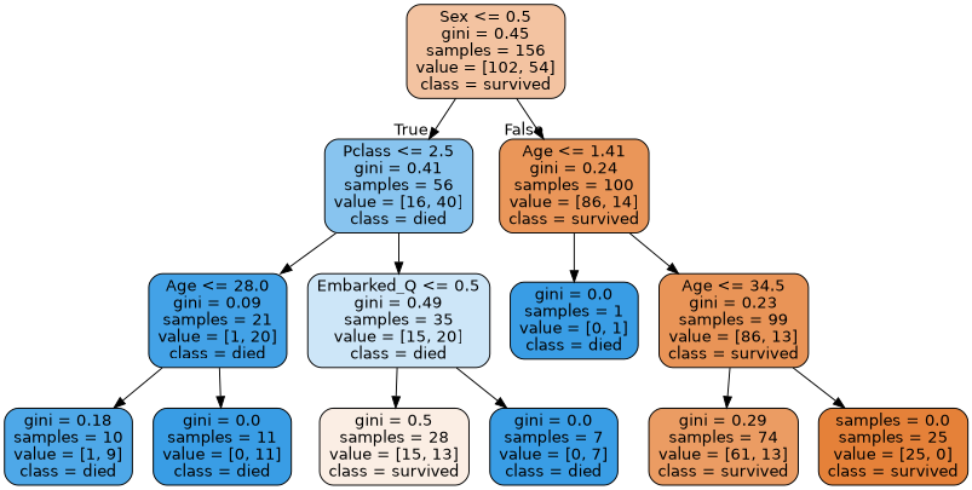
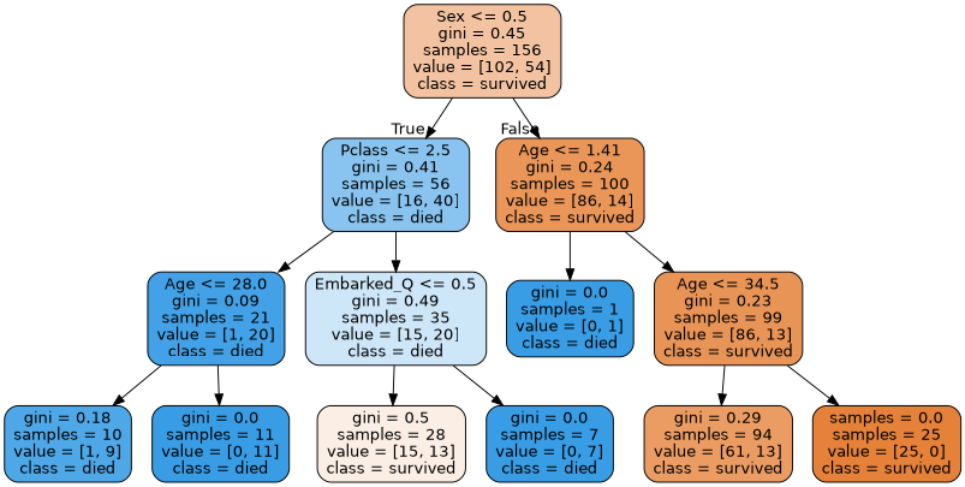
  digraph {
    node [color=black fillcolor="#399de5ff" fontname=helvetica shape=box style="filled, rounded"]
    edge [fontname=helvetica]
    n1 [fillcolor="#e5813978" label="Sex <= 0.5\ngini = 0.45\nsamples = 156\nvalue = [102, 54]\nclass = survived"]
    n2 [fillcolor="#399de599" label="Pclass <= 2.5\ngini = 0.41\nsamples = 56\nvalue = [16, 40]\nclass = died"]
    n3 [fillcolor="#e58139d5" label="Age <= 1.41\ngini = 0.24\nsamples = 100\nvalue = [86, 14]\nclass = survived"]
    n4 [fillcolor="#399de5f2" label="Age <= 28.0\ngini = 0.09\nsamples = 21\nvalue = [1, 20]\nclass = died"]
    n5 [fillcolor="#399de540" label="Embarked_Q <= 0.5\ngini = 0.49\nsamples = 35\nvalue = [15, 20]\nclass = died"]
    n6 [label="gini = 0.0\nsamples = 1\nvalue = [0, 1]\nclass = died"]
    n7 [fillcolor="#e58139d8" label="Age <= 34.5\ngini = 0.23\nsamples = 99\nvalue = [86, 13]\nclass = survived"]
    n8 [fillcolor="#399de5e3" label="gini = 0.18\nsamples = 10\nvalue = [1, 9]\nclass = died"]
    n9 [label="gini = 0.0\nsamples = 11\nvalue = [0, 11]\nclass = died"]
    n10 [fillcolor="#e5813922" label="gini = 0.5\nsamples = 28\nvalue = [15, 13]\nclass = survived"]
    n11 [label="gini = 0.0\nsamples = 7\nvalue = [0, 7]\nclass = died"]
-   n12 [fillcolor="#e58139c9" label="gini = 0.29\nsamples = 74\nvalue = [61, 13]\nclass = survived"]
+   n12 [fillcolor="#e58139c9" label="gini = 0.29\nsamples = 94\nvalue = [61, 13]\nclass = survived"]
    n13 [fillcolor="#e58139ff" label="samples = 0.0\nsamples = 25\nvalue = [25, 0]\nclass = survived"]
    n1 -> n2 [headlabel=True labelangle=45 labeldistance=2.5]
    n1 -> n3 [headlabel=False labelangle=-45 labeldistance=2.5]
    n2 -> n4
    n2 -> n5
    n3 -> n6
    n3 -> n7
    n4 -> n8
    n4 -> n9
    n5 -> n10
    n5 -> n11
    n7 -> n12
    n7 -> n13
  }
